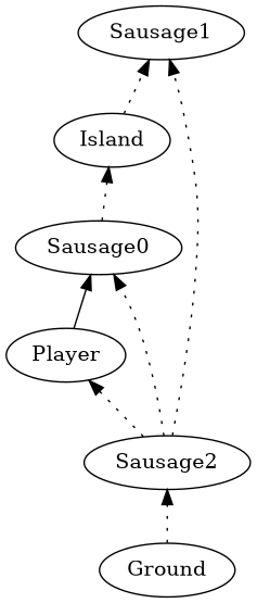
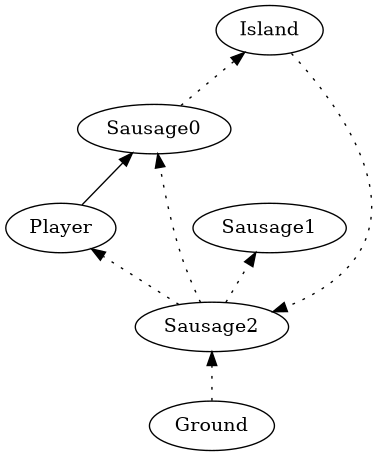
  digraph {
    fontname="DejaVu Serif"
    rankdir=BT
    node [fontname="DejaVu Serif"]
    edge [fontname="DejaVu Serif" style=dotted]
    Ground
    Sausage2
    Player
    Sausage0
    Sausage1
    Island
    Ground -> Sausage2
    Sausage2 -> Player
    Sausage2 -> Sausage0
    Sausage2 -> Sausage1
    Player -> Sausage0 [style=""]
    Sausage0 -> Island
-   Island -> Sausage1
+   Island -> Sausage2
  }
